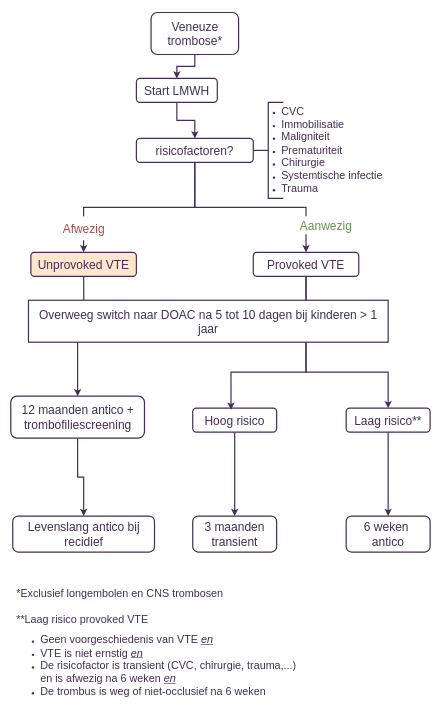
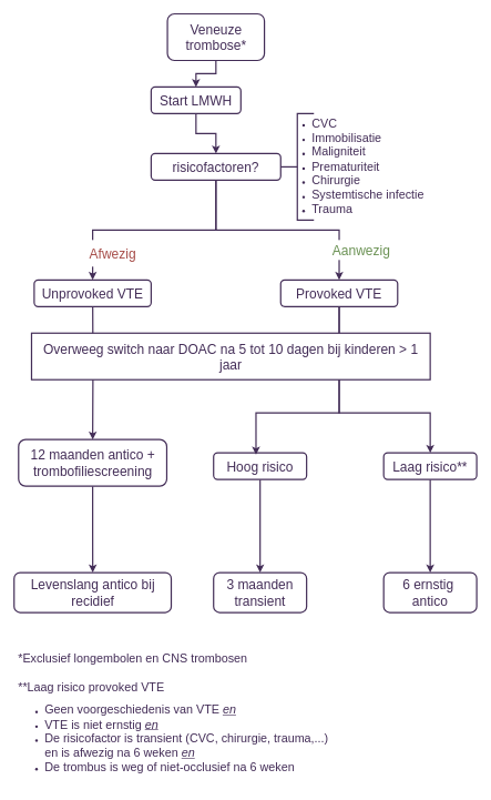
  <mxCell id="0" />
  <mxCell id="1" parent="0" />
  <mxCell id="2" style="edgeStyle=orthogonalEdgeStyle;rounded=0;orthogonalLoop=1;jettySize=auto;html=1;entryX=0.5;entryY=0;entryDx=0;entryDy=0;strokeColor=#432D57;strokeWidth=2;" edge="1" parent="1" source="3" target="18"><mxGeometry relative="1" as="geometry" /></mxCell>
  <mxCell id="3" value="&lt;font style=&quot;font-size: 20px;&quot;&gt;Veneuze trombose*&lt;/font&gt;" style="rounded=1;whiteSpace=wrap;html=1;fillColor=#FFFFFF;strokeColor=#432D57;strokeWidth=2;align=center;verticalAlign=middle;fontFamily=Helvetica;fontSize=12;fontColor=#432D57;" vertex="1" parent="1"><mxGeometry x="251.5" y="20" width="146" height="70" as="geometry" /></mxCell>
  <mxCell id="4" style="edgeStyle=orthogonalEdgeStyle;rounded=0;orthogonalLoop=1;jettySize=auto;html=1;entryX=0.5;entryY=0;entryDx=0;entryDy=0;strokeColor=#432D57;strokeWidth=2;" edge="1" parent="1" source="6" target="8"><mxGeometry relative="1" as="geometry" /></mxCell>
  <mxCell id="5" style="edgeStyle=orthogonalEdgeStyle;rounded=0;orthogonalLoop=1;jettySize=auto;html=1;entryX=0.5;entryY=0;entryDx=0;entryDy=0;strokeColor=#432D57;strokeWidth=2;" edge="1" parent="1" source="6" target="10"><mxGeometry relative="1" as="geometry" /></mxCell>
  <mxCell id="6" value="&lt;font style=&quot;font-size: 20px;&quot;&gt;risicofactoren?&lt;/font&gt;" style="rounded=1;whiteSpace=wrap;html=1;fillColor=#FFFFFF;strokeColor=#432D57;strokeWidth=2;align=center;verticalAlign=middle;fontFamily=Helvetica;fontSize=12;fontColor=#432D57;" vertex="1" parent="1"><mxGeometry x="227" y="230" width="195" height="40" as="geometry" /></mxCell>
  <mxCell id="7" style="edgeStyle=orthogonalEdgeStyle;rounded=0;orthogonalLoop=1;jettySize=auto;html=1;entryX=0.5;entryY=0;entryDx=0;entryDy=0;strokeColor=#432D57;strokeWidth=2;" edge="1" parent="1" target="26"><mxGeometry relative="1" as="geometry"><mxPoint x="139" y="440" as="sourcePoint" /></mxGeometry></mxCell>
- <mxCell id="8" value="&lt;font style=&quot;font-size: 20px;&quot;&gt;Unprovoked VTE&lt;/font&gt;" style="rounded=1;whiteSpace=wrap;html=1;fillColor=#ffe6cc;strokeColor=#432D57;strokeWidth=2;fontColor=#432D57;" vertex="1" parent="1"><mxGeometry x="51" y="420" width="176" height="40" as="geometry" /></mxCell>
+ <mxCell id="8" value="&lt;font style=&quot;font-size: 20px;&quot;&gt;Unprovoked VTE&lt;/font&gt;" style="rounded=1;whiteSpace=wrap;html=1;fillColor=#FFFFFF;strokeColor=#432D57;strokeWidth=2;fontColor=#432D57;" vertex="1" parent="1"><mxGeometry x="51" y="420" width="176" height="40" as="geometry" /></mxCell>
  <mxCell id="9" style="edgeStyle=orthogonalEdgeStyle;rounded=0;orthogonalLoop=1;jettySize=auto;html=1;entryX=0.5;entryY=0;entryDx=0;entryDy=0;strokeColor=#432D57;strokeWidth=2;" edge="1" parent="1" target="12"><mxGeometry relative="1" as="geometry"><mxPoint x="510" y="440" as="sourcePoint" /><Array as="points"><mxPoint x="510" y="620" /><mxPoint x="647" y="620" /></Array></mxGeometry></mxCell>
  <mxCell id="10" value="&lt;font style=&quot;font-size: 20px;&quot;&gt;Provoked VTE&lt;/font&gt;" style="rounded=1;whiteSpace=wrap;html=1;fillColor=#FFFFFF;strokeColor=#432D57;strokeWidth=2;fontColor=#432D57;" vertex="1" parent="1"><mxGeometry x="422" y="420" width="176" height="40" as="geometry" /></mxCell>
  <mxCell id="11" style="edgeStyle=orthogonalEdgeStyle;rounded=0;orthogonalLoop=1;jettySize=auto;html=1;entryX=0.5;entryY=0;entryDx=0;entryDy=0;strokeColor=#432D57;strokeWidth=2;" edge="1" parent="1" source="12" target="23"><mxGeometry relative="1" as="geometry" /></mxCell>
  <mxCell id="12" value="&lt;font style=&quot;font-size: 20px;&quot;&gt;Laag risico**&lt;/font&gt;" style="rounded=1;whiteSpace=wrap;html=1;fillColor=#FFFFFF;strokeColor=#432D57;strokeWidth=2;fontColor=#432D57;" vertex="1" parent="1"><mxGeometry x="577" y="680" width="140" height="40" as="geometry" /></mxCell>
  <mxCell id="13" style="edgeStyle=orthogonalEdgeStyle;rounded=0;orthogonalLoop=1;jettySize=auto;html=1;entryX=0.5;entryY=0;entryDx=0;entryDy=0;strokeColor=#432D57;strokeWidth=2;" edge="1" parent="1" source="14" target="24"><mxGeometry relative="1" as="geometry" /></mxCell>
  <mxCell id="14" value="&lt;font style=&quot;font-size: 20px;&quot;&gt;Hoog risico&lt;/font&gt;" style="rounded=1;whiteSpace=wrap;html=1;fillColor=#FFFFFF;strokeColor=#432D57;strokeWidth=2;fontColor=#432D57;" vertex="1" parent="1"><mxGeometry x="321" y="680" width="140" height="40" as="geometry" /></mxCell>
  <mxCell id="15" style="edgeStyle=orthogonalEdgeStyle;rounded=0;orthogonalLoop=1;jettySize=auto;html=1;entryX=0.456;entryY=0.067;entryDx=0;entryDy=0;entryPerimeter=0;strokeColor=#432D57;strokeWidth=2;" edge="1" parent="1" target="14"><mxGeometry relative="1" as="geometry"><mxPoint x="510" y="460" as="sourcePoint" /><Array as="points"><mxPoint x="510" y="620" /><mxPoint x="385" y="620" /></Array></mxGeometry></mxCell>
  <mxCell id="16" value="&lt;div&gt;&lt;span style=&quot;font-size: 18px; background-color: initial;&quot;&gt;*Exclusief longembolen en CNS trombosen&lt;/span&gt;&lt;br&gt;&lt;/div&gt;&lt;div&gt;&lt;span style=&quot;font-size: 18px;&quot;&gt;&lt;br&gt;&lt;/span&gt;&lt;/div&gt;&lt;div&gt;&lt;span style=&quot;font-size: 18px;&quot;&gt;**Laag risico provoked VTE&lt;/span&gt;&lt;/div&gt;&lt;ul&gt;&lt;li&gt;&lt;font style=&quot;font-size: 18px;&quot;&gt;Geen voorgeschiedenis van VTE &lt;i&gt;&lt;u&gt;en&lt;/u&gt;&lt;/i&gt;&lt;/font&gt;&lt;/li&gt;&lt;li style=&quot;&quot;&gt;&lt;font style=&quot;font-size: 18px;&quot;&gt;VTE is niet ernstig &lt;i&gt;&lt;u&gt;en&lt;/u&gt;&lt;/i&gt;&lt;/font&gt;&lt;/li&gt;&lt;li style=&quot;&quot;&gt;&lt;font style=&quot;font-size: 18px;&quot;&gt;De risicofactor is transient (CVC, chirurgie, trauma,...)&lt;br&gt;en is afwezig na 6 weken &lt;i&gt;&lt;u&gt;en&lt;/u&gt;&lt;/i&gt;&lt;/font&gt;&lt;/li&gt;&lt;li style=&quot;&quot;&gt;&lt;font style=&quot;font-size: 18px;&quot;&gt;De trombus is weg of niet-occlusief na 6 weken&lt;/font&gt;&lt;/li&gt;&lt;/ul&gt;" style="text;html=1;align=left;verticalAlign=middle;resizable=0;points=[];autosize=1;strokeColor=none;fillColor=default;fontColor=#432D57;spacing=0;spacingLeft=6;spacingTop=6;spacingRight=6;" vertex="1" parent="1"><mxGeometry x="20.75" y="970" width="490" height="210" as="geometry" /></mxCell>
  <mxCell id="17" style="edgeStyle=orthogonalEdgeStyle;rounded=0;orthogonalLoop=1;jettySize=auto;html=1;entryX=0.5;entryY=0;entryDx=0;entryDy=0;strokeColor=#432D57;strokeWidth=2;" edge="1" parent="1" source="18" target="6"><mxGeometry relative="1" as="geometry" /></mxCell>
  <mxCell id="18" value="&lt;font style=&quot;font-size: 20px;&quot;&gt;Start LMWH&lt;/font&gt;" style="rounded=1;whiteSpace=wrap;html=1;fillColor=#FFFFFF;strokeColor=#432D57;strokeWidth=2;align=center;verticalAlign=middle;fontFamily=Helvetica;fontSize=12;fontColor=#432D57;" vertex="1" parent="1"><mxGeometry x="227" y="130" width="135" height="40" as="geometry" /></mxCell>
  <mxCell id="19" value="&lt;ul&gt;&lt;li&gt;&lt;span style=&quot;font-size: 18px;&quot;&gt;CVC&lt;/span&gt;&lt;/li&gt;&lt;li&gt;&lt;span style=&quot;font-size: 18px;&quot;&gt;Immobilisatie&lt;/span&gt;&lt;/li&gt;&lt;li&gt;&lt;span style=&quot;font-size: 18px;&quot;&gt;Maligniteit&lt;/span&gt;&lt;/li&gt;&lt;li&gt;&lt;span style=&quot;font-size: 18px;&quot;&gt;Prematuriteit&lt;/span&gt;&lt;/li&gt;&lt;li&gt;&lt;span style=&quot;font-size: 18px;&quot;&gt;Chirurgie&lt;/span&gt;&lt;/li&gt;&lt;li&gt;&lt;span style=&quot;font-size: 18px;&quot;&gt;Systemtische infectie&lt;/span&gt;&lt;/li&gt;&lt;li&gt;&lt;span style=&quot;font-size: 18px;&quot;&gt;Trauma&lt;/span&gt;&lt;/li&gt;&lt;/ul&gt;" style="text;html=1;align=left;verticalAlign=middle;resizable=0;points=[];autosize=1;strokeColor=none;fillColor=none;fontColor=#432D57;" vertex="1" parent="1"><mxGeometry x="427" y="155" width="230" height="190" as="geometry" /></mxCell>
  <mxCell id="20" value="" style="strokeWidth=2;html=1;shape=mxgraph.flowchart.annotation_2;align=left;labelPosition=right;pointerEvents=1;fontColor=#432D57;strokeColor=#432D57;" vertex="1" parent="1"><mxGeometry x="422" y="170" width="50" height="160" as="geometry" /></mxCell>
  <mxCell id="21" value="Aanwezig" style="text;html=1;align=center;verticalAlign=middle;resizable=0;points=[];autosize=1;strokeColor=none;fillColor=default;fontSize=20;fontColor=#6A9153;" vertex="1" parent="1"><mxGeometry x="455" y="360" width="175" height="30" as="geometry" /></mxCell>
- <mxCell id="22" value="Afwezig" style="text;html=1;align=center;verticalAlign=middle;resizable=0;points=[];autosize=1;strokeColor=none;fillColor=default;fontSize=20;fontColor=#A64C48;" vertex="1" parent="1"><mxGeometry x="94" y="360" width="90" height="40" as="geometry" /></mxCell>
- <mxCell id="23" value="&lt;font style=&quot;font-size: 20px;&quot;&gt;6 weken&amp;nbsp;&lt;/font&gt;&lt;div&gt;&lt;font style=&quot;font-size: 20px;&quot;&gt;antico&lt;/font&gt;&lt;/div&gt;" style="rounded=1;whiteSpace=wrap;html=1;fillColor=#FFFFFF;strokeColor=#432D57;strokeWidth=2;fontColor=#432D57;" vertex="1" parent="1"><mxGeometry x="577" y="860" width="140" height="60" as="geometry" /></mxCell>
+ <mxCell id="22" value="Afwezig" style="text;html=1;align=center;verticalAlign=middle;resizable=0;points=[];autosize=1;strokeColor=none;fillColor=default;fontSize=20;fontColor=#A64C48;" vertex="1" parent="1"><mxGeometry x="94" y="360" width="150" height="40" as="geometry" /></mxCell>
+ <mxCell id="23" value="&lt;font style=&quot;font-size: 20px;&quot;&gt;6 ernstig&amp;nbsp;&lt;/font&gt;&lt;div&gt;&lt;font style=&quot;font-size: 20px;&quot;&gt;antico&lt;/font&gt;&lt;/div&gt;" style="rounded=1;whiteSpace=wrap;html=1;fillColor=#FFFFFF;strokeColor=#432D57;strokeWidth=2;fontColor=#432D57;" vertex="1" parent="1"><mxGeometry x="577" y="860" width="140" height="60" as="geometry" /></mxCell>
  <mxCell id="24" value="&lt;font style=&quot;font-size: 20px;&quot;&gt;3 maanden transient&lt;/font&gt;" style="rounded=1;whiteSpace=wrap;html=1;fillColor=#FFFFFF;strokeColor=#432D57;strokeWidth=2;fontColor=#432D57;" vertex="1" parent="1"><mxGeometry x="321" y="860" width="140" height="60" as="geometry" /></mxCell>
  <mxCell id="25" value="" style="edgeStyle=orthogonalEdgeStyle;rounded=0;orthogonalLoop=1;jettySize=auto;html=1;strokeColor=#432D57;strokeWidth=2;" edge="1" parent="1" source="26" target="27"><mxGeometry relative="1" as="geometry" /></mxCell>
- <mxCell id="26" value="&lt;font style=&quot;font-size: 20px;&quot;&gt;12 maanden antico + trombofiliescreening&lt;/font&gt;" style="rounded=1;whiteSpace=wrap;html=1;fillColor=#FFFFFF;strokeColor=#432D57;strokeWidth=2;fontColor=#432D57;" vertex="1" parent="1"><mxGeometry x="17.5" y="660" width="223" height="70" as="geometry" /></mxCell>
+ <mxCell id="26" value="&lt;font style=&quot;font-size: 20px;&quot;&gt;12 maanden antico + trombofiliescreening&lt;/font&gt;" style="rounded=1;whiteSpace=wrap;html=1;fillColor=#FFFFFF;strokeColor=#432D57;strokeWidth=2;fontColor=#432D57;" vertex="1" parent="1"><mxGeometry x="27.5" y="660" width="223" height="70" as="geometry" /></mxCell>
  <mxCell id="27" value="&lt;font style=&quot;font-size: 20px;&quot;&gt;Levenslang antico bij recidief&lt;/font&gt;" style="rounded=1;whiteSpace=wrap;html=1;fillColor=#FFFFFF;strokeColor=#432D57;strokeWidth=2;fontColor=#432D57;" vertex="1" parent="1"><mxGeometry x="20.75" y="860" width="236.5" height="60" as="geometry" /></mxCell>
  <mxCell id="28" value="&lt;font style=&quot;font-size: 20px;&quot;&gt;Overweeg switch naar DOAC na 5 tot 10 dagen bij kinderen &amp;gt; 1 jaar&lt;/font&gt;" style="rounded=0;whiteSpace=wrap;html=1;fillColor=#FFFFFF;strokeColor=#432D57;strokeWidth=2;fontColor=#432D57;" vertex="1" parent="1"><mxGeometry x="47" y="500" width="600" height="70" as="geometry" /></mxCell>
